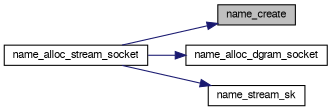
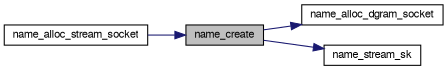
  digraph {
    rankdir=LR
    node [color=black fillcolor=white fontname=FreeSans fontsize=10 shape=record style=filled]
    edge [color=midnightblue fontname=FreeSans fontsize=10 labelfontname=FreeSans labelfontsize=10 style=solid]
    n1 [fillcolor=grey75 fontcolor=black height=0.2 label=name_create width=0.4]
    n2 [height=0.2 label=name_alloc_dgram_socket width=0.4]
    n3 [height=0.2 label=name_alloc_stream_socket width=0.4]
    n4 [height=0.2 label=name_stream_sk width=0.4]
-   n3 -> n2
+   n1 -> n2
    n3 -> n1
-   n3 -> n4
+   n1 -> n4
  }
